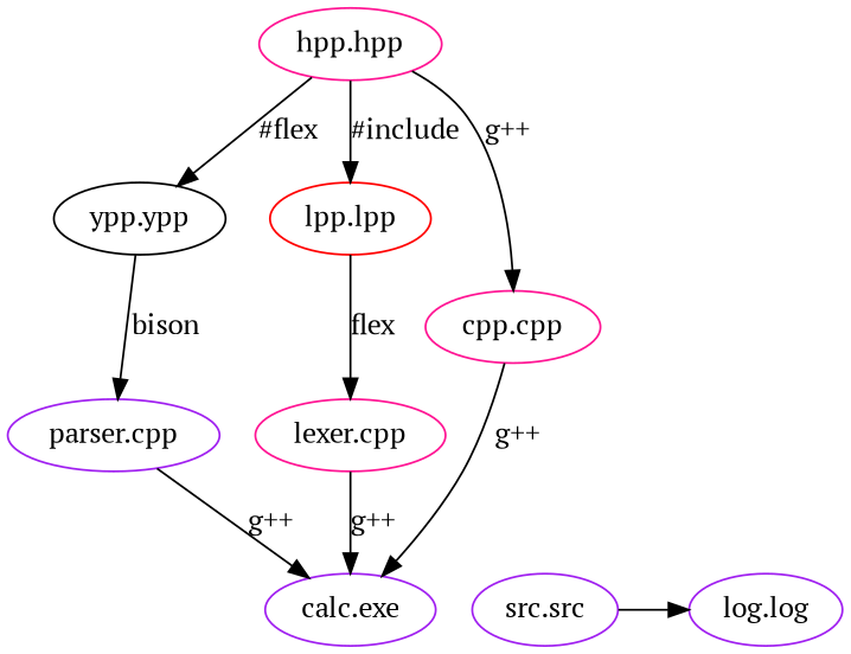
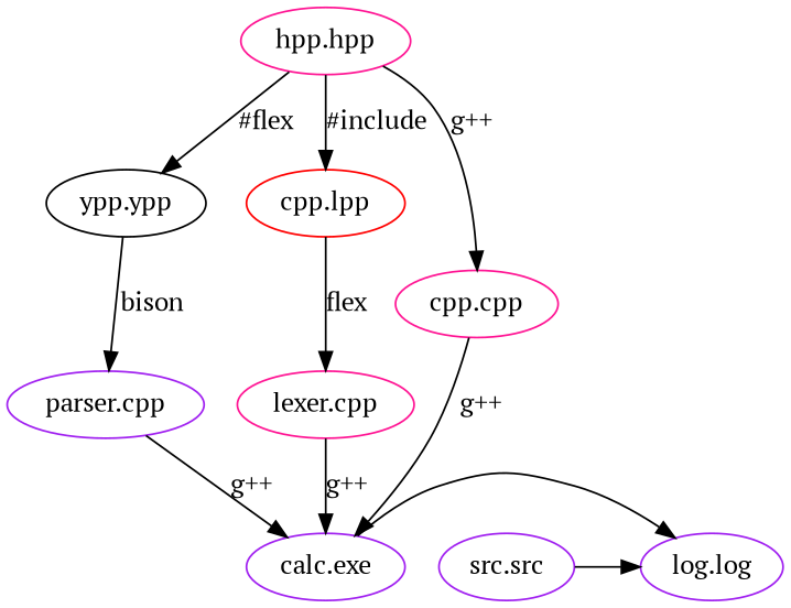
  digraph {
    fontname="PT Serif"
    rankdir=TB
    node [color=purple fontname="PT Serif"]
    edge [fontname="PT Serif"]
    n1 [label="calc.exe"]
    n2 [label="src.src"]
    n3 [label="log.log"]
    n4 [color=black label="ypp.ypp"]
    n5 [label="parser.cpp"]
-   n6 [color=red label="lpp.lpp"]
+   n6 [color=red label="cpp.lpp"]
    n7 [color=deeppink label="lexer.cpp"]
    n8 [color=deeppink label="hpp.hpp"]
    n9 [color=deeppink label="cpp.cpp"]
    subgraph sub_1 {
      rank=same
      n1
      n2
      n3
    }
+   n1 -> n3
    n2 -> n3
    n4 -> n5 [label=bison]
    n5 -> n1 [label="g++"]
    n6 -> n7 [label=flex]
    n7 -> n1 [label="g++"]
    n8 -> n4 [label="#flex"]
    n8 -> n6 [label="#include"]
    n8 -> n9 [label="g++"]
    n9 -> n1 [label="g++"]
  }
